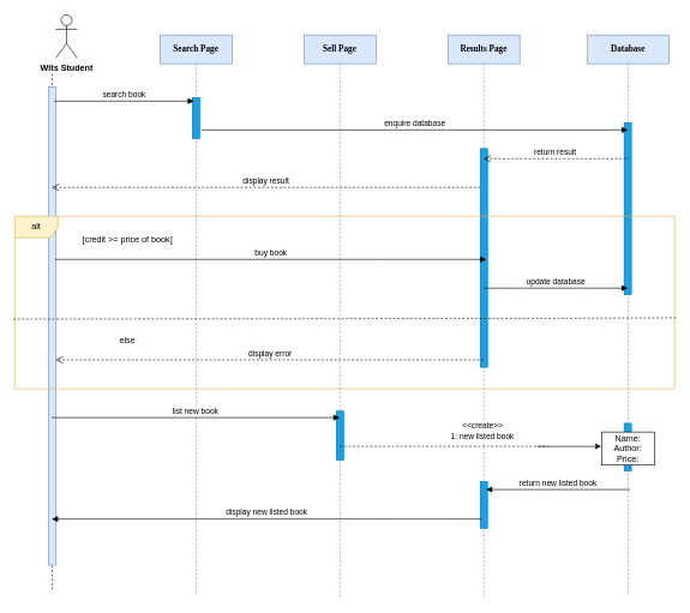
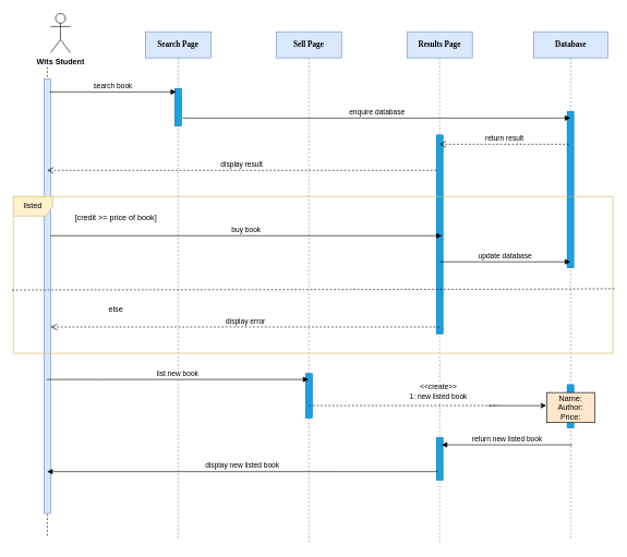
  <mxCell id="0" />
  <mxCell id="1" parent="0" />
  <mxCell id="2" value="Search Page" style="shape=umlLifeline;perimeter=lifelinePerimeter;whiteSpace=wrap;html=1;container=1;collapsible=0;recursiveResize=0;outlineConnect=0;rounded=0;shadow=0;comic=0;labelBackgroundColor=none;strokeWidth=1;fontFamily=Verdana;fontSize=12;align=center;glass=0;fontStyle=1;fillColor=#dae8fc;strokeColor=#6c8ebf;" parent="1" vertex="1"><mxGeometry x="222" y="48" width="100" height="778" as="geometry" /></mxCell>
  <mxCell id="3" value="" style="html=1;points=[];perimeter=orthogonalPerimeter;rounded=0;shadow=0;glass=0;fillColor=#1ba1e2;strokeColor=#006EAF;fontColor=#ffffff;" parent="2" vertex="1"><mxGeometry x="45" y="87" width="10" height="57" as="geometry" /></mxCell>
  <mxCell id="4" value="Sell Page" style="shape=umlLifeline;perimeter=lifelinePerimeter;whiteSpace=wrap;html=1;container=1;collapsible=0;recursiveResize=0;outlineConnect=0;rounded=0;shadow=0;comic=0;labelBackgroundColor=none;strokeWidth=1;fontFamily=Verdana;fontSize=12;align=center;fontStyle=1;fillColor=#dae8fc;strokeColor=#6c8ebf;" parent="1" vertex="1"><mxGeometry x="422" y="48" width="100" height="782" as="geometry" /></mxCell>
  <mxCell id="5" value="" style="html=1;points=[];perimeter=orthogonalPerimeter;rounded=0;shadow=0;glass=0;fillColor=#1ba1e2;strokeColor=#006EAF;fontColor=#ffffff;" parent="4" vertex="1"><mxGeometry x="45" y="523" width="10" height="68" as="geometry" /></mxCell>
  <mxCell id="6" value="Results Page" style="shape=umlLifeline;perimeter=lifelinePerimeter;whiteSpace=wrap;html=1;container=1;collapsible=0;recursiveResize=0;outlineConnect=0;rounded=0;shadow=0;comic=0;labelBackgroundColor=none;strokeWidth=1;fontFamily=Verdana;fontSize=12;align=center;fontStyle=1;fillColor=#dae8fc;strokeColor=#6c8ebf;" parent="1" vertex="1"><mxGeometry x="622" y="48" width="100" height="782" as="geometry" /></mxCell>
  <mxCell id="7" value="" style="html=1;points=[];perimeter=orthogonalPerimeter;rounded=0;shadow=0;glass=0;fillColor=#1ba1e2;strokeColor=#006EAF;fontColor=#ffffff;" parent="6" vertex="1"><mxGeometry x="45" y="158" width="10" height="304" as="geometry" /></mxCell>
  <mxCell id="8" value="" style="html=1;points=[];perimeter=orthogonalPerimeter;rounded=0;shadow=0;glass=0;fillColor=#1ba1e2;strokeColor=#006EAF;fontColor=#ffffff;" parent="6" vertex="1"><mxGeometry x="45" y="621" width="10" height="65" as="geometry" /></mxCell>
  <mxCell id="9" value="Database" style="shape=umlLifeline;perimeter=lifelinePerimeter;whiteSpace=wrap;html=1;container=1;collapsible=0;recursiveResize=0;outlineConnect=0;rounded=0;shadow=0;comic=0;labelBackgroundColor=none;strokeWidth=1;fontFamily=Verdana;fontSize=12;align=center;fontStyle=1;strokeColor=#6c8ebf;fillColor=#dae8fc;" parent="1" vertex="1"><mxGeometry x="816" y="48" width="113" height="775" as="geometry" /></mxCell>
  <mxCell id="10" value="" style="html=1;points=[];perimeter=orthogonalPerimeter;rounded=0;shadow=0;glass=0;fillColor=#1ba1e2;strokeColor=#006EAF;fontColor=#ffffff;" parent="9" vertex="1"><mxGeometry x="51" y="540" width="10" height="66" as="geometry" /></mxCell>
  <mxCell id="11" value="" style="html=1;points=[];perimeter=orthogonalPerimeter;rounded=0;shadow=0;glass=0;fillColor=#1ba1e2;strokeColor=#006EAF;fontColor=#ffffff;" parent="9" vertex="1"><mxGeometry x="51" y="122" width="10" height="239" as="geometry" /></mxCell>
- <mxCell id="12" value="Name:&lt;br&gt;Author:&lt;br&gt;Price:" style="rounded=0;whiteSpace=wrap;html=1;" parent="9" vertex="1"><mxGeometry x="20" y="552" width="73" height="46" as="geometry" /></mxCell>
+ <mxCell id="12" value="Name:&lt;br&gt;Author:&lt;br&gt;Price:" style="rounded=0;whiteSpace=wrap;html=1;fillColor=#ffe6cc;" parent="9" vertex="1"><mxGeometry x="20" y="552" width="73" height="46" as="geometry" /></mxCell>
  <mxCell id="13" value="" style="shape=umlLifeline;perimeter=lifelinePerimeter;whiteSpace=wrap;html=1;container=1;collapsible=0;recursiveResize=0;outlineConnect=0;rounded=1;shadow=0;comic=0;labelBackgroundColor=none;strokeWidth=1;fontFamily=Verdana;fontSize=12;align=center;size=0;" parent="1" vertex="1"><mxGeometry x="22" y="90" width="100" height="730" as="geometry" /></mxCell>
  <mxCell id="14" value="" style="html=1;points=[];perimeter=orthogonalPerimeter;rounded=0;shadow=0;glass=0;fillColor=#dae8fc;strokeColor=#6c8ebf;" parent="13" vertex="1"><mxGeometry x="45" y="30" width="10" height="665" as="geometry" /></mxCell>
  <mxCell id="15" value="Wits Student" style="shape=umlActor;verticalLabelPosition=bottom;labelBackgroundColor=#ffffff;verticalAlign=top;html=1;rounded=0;shadow=0;glass=0;fontStyle=1" parent="1" vertex="1"><mxGeometry x="77" y="20" width="30" height="60" as="geometry" /></mxCell>
  <mxCell id="16" value="search book" style="html=1;verticalAlign=bottom;endArrow=block;" parent="1" edge="1"><mxGeometry width="80" relative="1" as="geometry"><mxPoint x="75" y="140" as="sourcePoint" /><mxPoint x="269" y="140" as="targetPoint" /></mxGeometry></mxCell>
  <mxCell id="17" value="display error" style="html=1;verticalAlign=bottom;endArrow=open;dashed=1;endSize=8;entryX=1;entryY=0.571;entryDx=0;entryDy=0;entryPerimeter=0;" parent="1" source="6" target="14" edge="1"><mxGeometry relative="1" as="geometry"><mxPoint x="641" y="500" as="sourcePoint" /><mxPoint x="87" y="500" as="targetPoint" /></mxGeometry></mxCell>
- <mxCell id="18" value="alt" style="shape=umlFrame;whiteSpace=wrap;html=1;rounded=0;shadow=0;glass=0;fillColor=#fff2cc;strokeColor=#d6b656;" parent="1" vertex="1"><mxGeometry x="20" y="300" width="917" height="240" as="geometry" /></mxCell>
+ <mxCell id="18" value="listed" style="shape=umlFrame;whiteSpace=wrap;html=1;rounded=0;shadow=0;glass=0;fillColor=#fff2cc;strokeColor=#d6b656;" parent="1" vertex="1"><mxGeometry x="20" y="300" width="917" height="240" as="geometry" /></mxCell>
  <mxCell id="19" value="display result" style="html=1;verticalAlign=bottom;endArrow=open;dashed=1;endSize=8;" parent="1" target="13" edge="1"><mxGeometry relative="1" as="geometry"><mxPoint x="667" y="260" as="sourcePoint" /><mxPoint x="91" y="260" as="targetPoint" /></mxGeometry></mxCell>
  <mxCell id="20" value="[credit &amp;gt;= price of book]" style="text;html=1;strokeColor=none;fillColor=none;align=center;verticalAlign=middle;whiteSpace=wrap;rounded=0;" parent="1" vertex="1"><mxGeometry x="43" y="323" width="268" height="20" as="geometry" /></mxCell>
  <mxCell id="21" value="buy book" style="html=1;verticalAlign=bottom;endArrow=block;" parent="1" edge="1"><mxGeometry width="80" relative="1" as="geometry"><mxPoint x="76" y="360" as="sourcePoint" /><mxPoint x="675.5" y="360" as="targetPoint" /><Array as="points"><mxPoint x="246.5" y="360" /><mxPoint x="542" y="360" /></Array></mxGeometry></mxCell>
  <mxCell id="22" value="update database" style="html=1;verticalAlign=bottom;endArrow=block;" parent="1" target="9" edge="1"><mxGeometry width="80" relative="1" as="geometry"><mxPoint x="672" y="400" as="sourcePoint" /><mxPoint x="862" y="400" as="targetPoint" /><Array as="points"><mxPoint x="732.5" y="400" /><mxPoint x="768.5" y="400" /><mxPoint x="800.5" y="400" /></Array></mxGeometry></mxCell>
  <mxCell id="23" value="enquire database" style="html=1;verticalAlign=bottom;endArrow=block;" parent="1" target="9" edge="1"><mxGeometry width="80" relative="1" as="geometry"><mxPoint x="279" y="180" as="sourcePoint" /><mxPoint x="848" y="180" as="targetPoint" /><Array as="points" /></mxGeometry></mxCell>
  <mxCell id="24" value="return result" style="html=1;verticalAlign=bottom;endArrow=open;dashed=1;endSize=8;" parent="1" target="6" edge="1"><mxGeometry relative="1" as="geometry"><mxPoint x="869.5" y="220.05" as="sourcePoint" /><mxPoint x="705" y="218" as="targetPoint" /></mxGeometry></mxCell>
  <mxCell id="25" value="else" style="text;html=1;strokeColor=none;fillColor=none;align=center;verticalAlign=middle;whiteSpace=wrap;rounded=0;" parent="1" vertex="1"><mxGeometry x="43" y="463" width="268" height="20" as="geometry" /></mxCell>
  <mxCell id="26" value="" style="endArrow=none;dashed=1;html=1;entryX=1.003;entryY=0.588;entryDx=0;entryDy=0;entryPerimeter=0;exitX=-0.002;exitY=0.596;exitDx=0;exitDy=0;exitPerimeter=0;" parent="1" source="18" target="18" edge="1"><mxGeometry width="50" height="50" relative="1" as="geometry"><mxPoint x="42" y="443" as="sourcePoint" /><mxPoint x="921" y="443" as="targetPoint" /><Array as="points"><mxPoint x="793" y="442" /></Array></mxGeometry></mxCell>
  <mxCell id="27" value="list new book" style="html=1;verticalAlign=bottom;endArrow=block;" parent="1" target="4" edge="1"><mxGeometry width="80" relative="1" as="geometry"><mxPoint x="71" y="580" as="sourcePoint" /><mxPoint x="447" y="580" as="targetPoint" /><Array as="points"><mxPoint x="131.5" y="580" /><mxPoint x="167.5" y="580" /><mxPoint x="199.5" y="580" /></Array></mxGeometry></mxCell>
  <mxCell id="28" value="" style="endArrow=none;dashed=1;html=1;" parent="1" edge="1"><mxGeometry width="50" height="50" relative="1" as="geometry"><mxPoint x="472" y="620" as="sourcePoint" /><mxPoint x="761" y="620" as="targetPoint" /></mxGeometry></mxCell>
  <mxCell id="29" value="&amp;lt;&amp;lt;create&amp;gt;&amp;gt;&lt;br&gt;1: new listed book" style="edgeLabel;html=1;align=center;verticalAlign=middle;resizable=0;points=[];" parent="28" vertex="1" connectable="0"><mxGeometry x="0.37" y="-2" relative="1" as="geometry"><mxPoint x="-1" y="-24" as="offset" /></mxGeometry></mxCell>
  <mxCell id="30" value="" style="endArrow=classic;html=1;" parent="1" edge="1"><mxGeometry width="50" height="50" relative="1" as="geometry"><mxPoint x="746" y="620" as="sourcePoint" /><mxPoint x="835" y="620" as="targetPoint" /></mxGeometry></mxCell>
  <mxCell id="31" value="return new listed book" style="html=1;verticalAlign=bottom;endArrow=block;" parent="1" edge="1"><mxGeometry width="80" relative="1" as="geometry"><mxPoint x="875" y="680" as="sourcePoint" /><mxPoint x="675" y="680" as="targetPoint" /><Array as="points"><mxPoint x="803.5" y="680" /><mxPoint x="771.5" y="680" /><mxPoint x="735.5" y="680" /></Array></mxGeometry></mxCell>
  <mxCell id="32" value="display new listed book" style="html=1;verticalAlign=bottom;endArrow=block;" parent="1" target="13" edge="1"><mxGeometry width="80" relative="1" as="geometry"><mxPoint x="669" y="721" as="sourcePoint" /><mxPoint x="469" y="721" as="targetPoint" /><Array as="points"><mxPoint x="597.5" y="721" /><mxPoint x="565.5" y="721" /><mxPoint x="529.5" y="721" /></Array></mxGeometry></mxCell>
